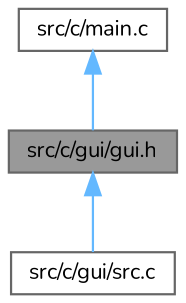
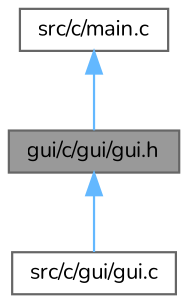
  digraph {
    fontname=Nunito
    node [color=grey40 fillcolor=white fontname=Nunito fontsize=10 shape=box style=filled]
    edge [color=steelblue1 dir=back fontname=Nunito fontsize=10 labelfontname=Helvetica labelfontsize=10 style=solid]
-   n1 [color=gray40 fillcolor=grey60 fontcolor=black height=0.2 label="src/c/gui/gui.h" width=0.4]
-   n2 [height=0.2 label="src/c/gui/src.c" width=0.4]
+   n1 [color=gray40 fillcolor=grey60 fontcolor=black height=0.2 label="gui/c/gui/gui.h" width=0.4]
+   n2 [height=0.2 label="src/c/gui/gui.c" width=0.4]
    n3 [height=0.2 label="src/c/main.c" width=0.4]
    n1 -> n2
    n3 -> n1
  }
